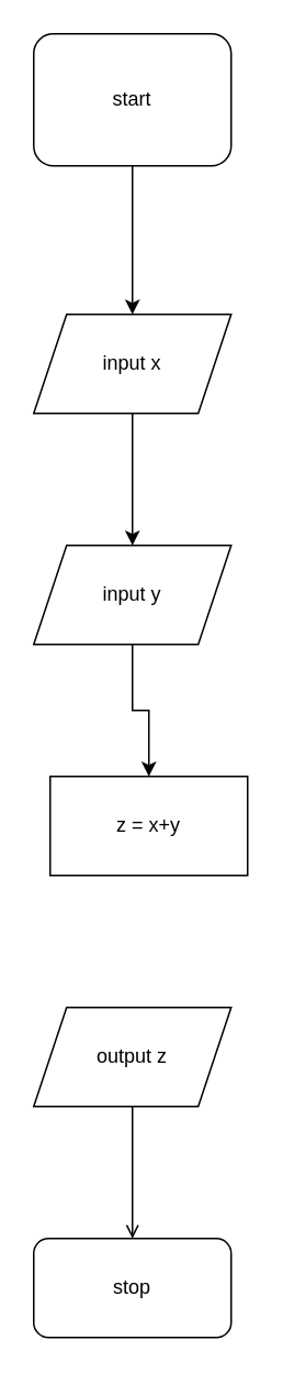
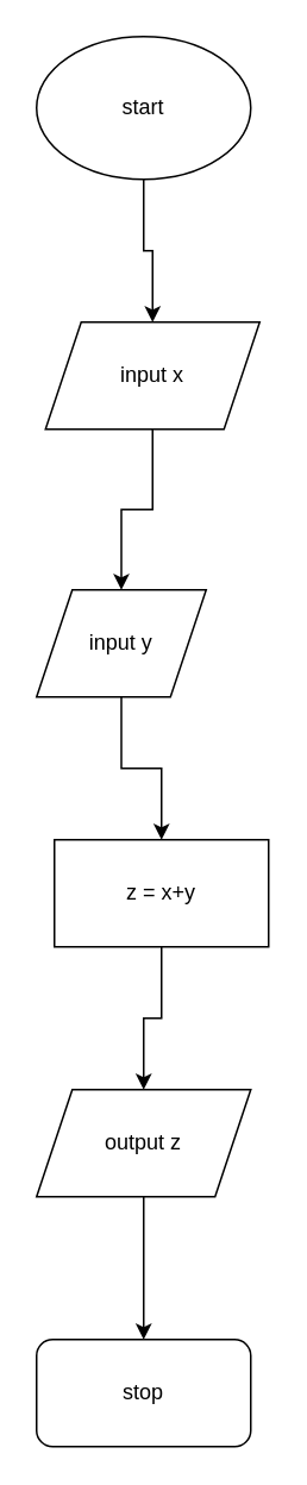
  <mxCell id="0" />
  <mxCell id="1" parent="0" />
  <mxCell id="2" value="" style="edgeStyle=orthogonalEdgeStyle;rounded=0;orthogonalLoop=1;jettySize=auto;html=1;" edge="1" parent="1" source="3" target="5"><mxGeometry relative="1" as="geometry" /></mxCell>
- <mxCell id="3" value="start" style="whiteSpace=wrap;html=1;rounded=1;" vertex="1" parent="1"><mxGeometry x="20" y="20" width="120" height="80" as="geometry" /></mxCell>
+ <mxCell id="3" value="start" style="ellipse;whiteSpace=wrap;html=1;" vertex="1" parent="1"><mxGeometry x="20" y="20" width="120" height="80" as="geometry" /></mxCell>
  <mxCell id="4" value="" style="edgeStyle=orthogonalEdgeStyle;rounded=0;orthogonalLoop=1;jettySize=auto;html=1;" edge="1" parent="1" source="5" target="7"><mxGeometry relative="1" as="geometry" /></mxCell>
- <mxCell id="5" value="input x" style="shape=parallelogram;perimeter=parallelogramPerimeter;whiteSpace=wrap;html=1;fixedSize=1;" vertex="1" parent="1"><mxGeometry x="20" y="190" width="120" height="60" as="geometry" /></mxCell>
+ <mxCell id="5" value="input x" style="shape=parallelogram;perimeter=parallelogramPerimeter;whiteSpace=wrap;html=1;fixedSize=1;" vertex="1" parent="1"><mxGeometry x="25" y="180" width="120" height="60" as="geometry" /></mxCell>
  <mxCell id="6" value="" style="edgeStyle=orthogonalEdgeStyle;rounded=0;orthogonalLoop=1;jettySize=auto;html=1;" edge="1" parent="1" source="7" target="9"><mxGeometry relative="1" as="geometry" /></mxCell>
- <mxCell id="7" value="input y" style="shape=parallelogram;perimeter=parallelogramPerimeter;whiteSpace=wrap;html=1;fixedSize=1;" vertex="1" parent="1"><mxGeometry x="20" y="330" width="120" height="60" as="geometry" /></mxCell>
+ <mxCell id="7" value="input y" style="shape=parallelogram;perimeter=parallelogramPerimeter;whiteSpace=wrap;html=1;fixedSize=1;" vertex="1" parent="1"><mxGeometry x="20" y="330" width="95" height="60" as="geometry" /></mxCell>
+ <mxCell id="8" value="" style="edgeStyle=orthogonalEdgeStyle;rounded=0;orthogonalLoop=1;jettySize=auto;html=1;" edge="1" parent="1" source="9" target="11"><mxGeometry relative="1" as="geometry" /></mxCell>
  <mxCell id="9" value="z = x+y" style="whiteSpace=wrap;html=1;" vertex="1" parent="1"><mxGeometry x="30" y="470" width="120" height="60" as="geometry" /></mxCell>
- <mxCell id="10" value="" style="edgeStyle=orthogonalEdgeStyle;rounded=0;orthogonalLoop=1;jettySize=auto;html=1;endArrow=open;" edge="1" parent="1" source="11" target="12"><mxGeometry relative="1" as="geometry" /></mxCell>
+ <mxCell id="10" value="" style="edgeStyle=orthogonalEdgeStyle;rounded=0;orthogonalLoop=1;jettySize=auto;html=1;" edge="1" parent="1" source="11" target="12"><mxGeometry relative="1" as="geometry" /></mxCell>
  <mxCell id="11" value="output z" style="shape=parallelogram;perimeter=parallelogramPerimeter;whiteSpace=wrap;html=1;fixedSize=1;" vertex="1" parent="1"><mxGeometry x="20" y="610" width="120" height="60" as="geometry" /></mxCell>
  <mxCell id="12" value="stop" style="whiteSpace=wrap;html=1;rounded=1;" vertex="1" parent="1"><mxGeometry x="20" y="750" width="120" height="60" as="geometry" /></mxCell>
